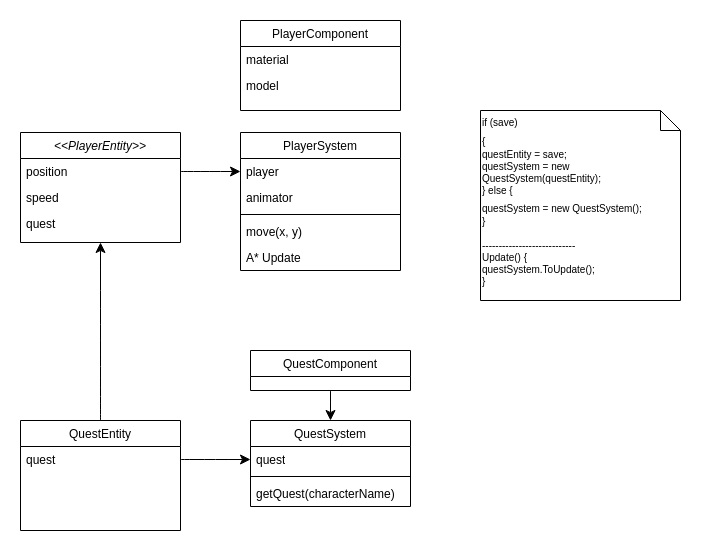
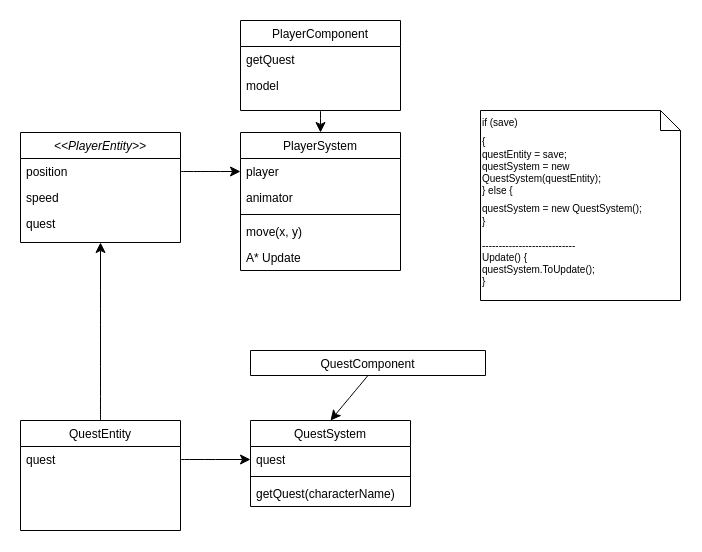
  <mxCell id="0" />
  <mxCell id="1" parent="0" />
  <mxCell id="2" value="&lt;&lt;PlayerEntity&gt;&gt;" style="swimlane;fontStyle=2;align=center;verticalAlign=top;childLayout=stackLayout;horizontal=1;startSize=26;horizontalStack=0;resizeParent=1;resizeLast=0;collapsible=1;marginBottom=0;rounded=0;shadow=0;strokeWidth=1;" parent="1" vertex="1"><mxGeometry x="20" y="132" width="160" height="110" as="geometry"><mxRectangle x="550" y="140" width="160" height="26" as="alternateBounds" /></mxGeometry></mxCell>
  <mxCell id="3" value="position" style="text;align=left;verticalAlign=top;spacingLeft=4;spacingRight=4;overflow=hidden;rotatable=0;points=[[0,0.5],[1,0.5]];portConstraint=eastwest;" parent="2" vertex="1"><mxGeometry y="26" width="160" height="26" as="geometry" /></mxCell>
  <mxCell id="4" value="speed" style="text;align=left;verticalAlign=top;spacingLeft=4;spacingRight=4;overflow=hidden;rotatable=0;points=[[0,0.5],[1,0.5]];portConstraint=eastwest;" parent="2" vertex="1"><mxGeometry y="52" width="160" height="26" as="geometry" /></mxCell>
  <mxCell id="5" value="quest" style="text;align=left;verticalAlign=top;spacingLeft=4;spacingRight=4;overflow=hidden;rotatable=0;points=[[0,0.5],[1,0.5]];portConstraint=eastwest;" parent="2" vertex="1"><mxGeometry y="78" width="160" height="26" as="geometry" /></mxCell>
+ <mxCell id="6" style="edgeStyle=none;curved=1;rounded=0;orthogonalLoop=1;jettySize=auto;html=1;exitX=0.5;exitY=1;exitDx=0;exitDy=0;entryX=0.5;entryY=0;entryDx=0;entryDy=0;fontSize=12;startSize=8;endSize=8;" parent="1" source="7" target="11" edge="1"><mxGeometry relative="1" as="geometry" /></mxCell>
  <mxCell id="7" value="PlayerComponent" style="swimlane;fontStyle=0;align=center;verticalAlign=top;childLayout=stackLayout;horizontal=1;startSize=26;horizontalStack=0;resizeParent=1;resizeLast=0;collapsible=1;marginBottom=0;rounded=0;shadow=0;strokeWidth=1;" parent="1" vertex="1"><mxGeometry x="240" y="20" width="160" height="90" as="geometry"><mxRectangle x="550" y="140" width="160" height="26" as="alternateBounds" /></mxGeometry></mxCell>
- <mxCell id="8" value="material" style="text;strokeColor=none;fillColor=none;align=left;verticalAlign=top;spacingLeft=4;spacingRight=4;overflow=hidden;rotatable=0;points=[[0,0.5],[1,0.5]];portConstraint=eastwest;whiteSpace=wrap;html=1;fontSize=12;" parent="7" vertex="1"><mxGeometry y="26" width="160" height="26" as="geometry" /></mxCell>
+ <mxCell id="8" value="getQuest" style="text;strokeColor=none;fillColor=none;align=left;verticalAlign=top;spacingLeft=4;spacingRight=4;overflow=hidden;rotatable=0;points=[[0,0.5],[1,0.5]];portConstraint=eastwest;whiteSpace=wrap;html=1;fontSize=12;" parent="7" vertex="1"><mxGeometry y="26" width="160" height="26" as="geometry" /></mxCell>
  <mxCell id="9" value="model" style="text;strokeColor=none;fillColor=none;align=left;verticalAlign=top;spacingLeft=4;spacingRight=4;overflow=hidden;rotatable=0;points=[[0,0.5],[1,0.5]];portConstraint=eastwest;whiteSpace=wrap;html=1;fontSize=12;" parent="7" vertex="1"><mxGeometry y="52" width="160" height="26" as="geometry" /></mxCell>
  <mxCell id="10" style="edgeStyle=none;curved=1;rounded=0;orthogonalLoop=1;jettySize=auto;html=1;exitX=0.5;exitY=0;exitDx=0;exitDy=0;fontSize=12;startSize=8;endSize=8;" parent="1" source="7" target="7" edge="1"><mxGeometry relative="1" as="geometry" /></mxCell>
  <mxCell id="11" value="PlayerSystem" style="swimlane;fontStyle=0;align=center;verticalAlign=top;childLayout=stackLayout;horizontal=1;startSize=26;horizontalStack=0;resizeParent=1;resizeParentMax=0;resizeLast=0;collapsible=1;marginBottom=0;whiteSpace=wrap;html=1;fontSize=12;" parent="1" vertex="1"><mxGeometry x="240" y="132" width="160" height="138" as="geometry" /></mxCell>
  <mxCell id="12" value="player" style="text;strokeColor=none;fillColor=none;align=left;verticalAlign=top;spacingLeft=4;spacingRight=4;overflow=hidden;rotatable=0;points=[[0,0.5],[1,0.5]];portConstraint=eastwest;whiteSpace=wrap;html=1;fontSize=12;" parent="11" vertex="1"><mxGeometry y="26" width="160" height="26" as="geometry" /></mxCell>
  <mxCell id="13" value="animator" style="text;strokeColor=none;fillColor=none;align=left;verticalAlign=top;spacingLeft=4;spacingRight=4;overflow=hidden;rotatable=0;points=[[0,0.5],[1,0.5]];portConstraint=eastwest;whiteSpace=wrap;html=1;fontSize=12;" parent="11" vertex="1"><mxGeometry y="52" width="160" height="26" as="geometry" /></mxCell>
  <mxCell id="14" value="" style="line;strokeWidth=1;fillColor=none;align=left;verticalAlign=middle;spacingTop=-1;spacingLeft=3;spacingRight=3;rotatable=0;labelPosition=right;points=[];portConstraint=eastwest;strokeColor=inherit;fontSize=16;" parent="11" vertex="1"><mxGeometry y="78" width="160" height="8" as="geometry" /></mxCell>
  <mxCell id="15" value="move(x, y)" style="text;strokeColor=none;fillColor=none;align=left;verticalAlign=top;spacingLeft=4;spacingRight=4;overflow=hidden;rotatable=0;points=[[0,0.5],[1,0.5]];portConstraint=eastwest;whiteSpace=wrap;html=1;fontSize=12;" parent="11" vertex="1"><mxGeometry y="86" width="160" height="26" as="geometry" /></mxCell>
  <mxCell id="16" value="A* Update" style="text;strokeColor=none;fillColor=none;align=left;verticalAlign=top;spacingLeft=4;spacingRight=4;overflow=hidden;rotatable=0;points=[[0,0.5],[1,0.5]];portConstraint=eastwest;whiteSpace=wrap;html=1;fontSize=12;" parent="11" vertex="1"><mxGeometry y="112" width="160" height="26" as="geometry" /></mxCell>
  <mxCell id="17" style="edgeStyle=none;curved=1;rounded=0;orthogonalLoop=1;jettySize=auto;html=1;exitX=0.5;exitY=0;exitDx=0;exitDy=0;entryX=0.5;entryY=1;entryDx=0;entryDy=0;fontSize=12;startSize=8;endSize=8;" parent="1" source="18" target="2" edge="1"><mxGeometry relative="1" as="geometry" /></mxCell>
  <mxCell id="18" value="QuestEntity" style="swimlane;fontStyle=0;align=center;verticalAlign=top;childLayout=stackLayout;horizontal=1;startSize=26;horizontalStack=0;resizeParent=1;resizeLast=0;collapsible=1;marginBottom=0;rounded=0;shadow=0;strokeWidth=1;" parent="1" vertex="1"><mxGeometry x="20" y="420" width="160" height="110" as="geometry"><mxRectangle x="550" y="140" width="160" height="26" as="alternateBounds" /></mxGeometry></mxCell>
  <mxCell id="19" value="quest" style="text;align=left;verticalAlign=top;spacingLeft=4;spacingRight=4;overflow=hidden;rotatable=0;points=[[0,0.5],[1,0.5]];portConstraint=eastwest;" parent="18" vertex="1"><mxGeometry y="26" width="160" height="26" as="geometry" /></mxCell>
  <mxCell id="20" style="edgeStyle=none;curved=1;rounded=0;orthogonalLoop=1;jettySize=auto;html=1;exitX=0.5;exitY=1;exitDx=0;exitDy=0;entryX=0.5;entryY=0;entryDx=0;entryDy=0;fontSize=12;startSize=8;endSize=8;" parent="1" source="21" target="23" edge="1"><mxGeometry relative="1" as="geometry" /></mxCell>
- <mxCell id="21" value="QuestComponent" style="swimlane;fontStyle=0;align=center;verticalAlign=top;childLayout=stackLayout;horizontal=1;startSize=26;horizontalStack=0;resizeParent=1;resizeLast=0;collapsible=1;marginBottom=0;rounded=0;shadow=0;strokeWidth=1;" parent="1" vertex="1"><mxGeometry x="250" y="350" width="160" height="40" as="geometry"><mxRectangle x="550" y="140" width="160" height="26" as="alternateBounds" /></mxGeometry></mxCell>
+ <mxCell id="21" value="QuestComponent" style="swimlane;fontStyle=0;align=center;verticalAlign=top;childLayout=stackLayout;horizontal=1;startSize=26;horizontalStack=0;resizeParent=1;resizeLast=0;collapsible=1;marginBottom=0;rounded=0;shadow=0;strokeWidth=1;" parent="1" vertex="1"><mxGeometry x="250" y="350" width="235" height="25" as="geometry"><mxRectangle x="550" y="140" width="160" height="26" as="alternateBounds" /></mxGeometry></mxCell>
  <mxCell id="22" style="edgeStyle=none;curved=1;rounded=0;orthogonalLoop=1;jettySize=auto;html=1;exitX=0.5;exitY=0;exitDx=0;exitDy=0;fontSize=12;startSize=8;endSize=8;" parent="1" source="21" target="21" edge="1"><mxGeometry relative="1" as="geometry" /></mxCell>
  <mxCell id="23" value="QuestSystem" style="swimlane;fontStyle=0;align=center;verticalAlign=top;childLayout=stackLayout;horizontal=1;startSize=26;horizontalStack=0;resizeParent=1;resizeParentMax=0;resizeLast=0;collapsible=1;marginBottom=0;whiteSpace=wrap;html=1;fontSize=12;" parent="1" vertex="1"><mxGeometry x="250" y="420" width="160" height="86" as="geometry" /></mxCell>
  <mxCell id="24" value="quest" style="text;strokeColor=none;fillColor=none;align=left;verticalAlign=top;spacingLeft=4;spacingRight=4;overflow=hidden;rotatable=0;points=[[0,0.5],[1,0.5]];portConstraint=eastwest;whiteSpace=wrap;html=1;fontSize=12;" parent="23" vertex="1"><mxGeometry y="26" width="160" height="26" as="geometry" /></mxCell>
  <mxCell id="25" value="" style="line;strokeWidth=1;fillColor=none;align=left;verticalAlign=middle;spacingTop=-1;spacingLeft=3;spacingRight=3;rotatable=0;labelPosition=right;points=[];portConstraint=eastwest;strokeColor=inherit;fontSize=16;" parent="23" vertex="1"><mxGeometry y="52" width="160" height="8" as="geometry" /></mxCell>
  <mxCell id="26" value="getQuest(characterName)" style="text;strokeColor=none;fillColor=none;align=left;verticalAlign=top;spacingLeft=4;spacingRight=4;overflow=hidden;rotatable=0;points=[[0,0.5],[1,0.5]];portConstraint=eastwest;whiteSpace=wrap;html=1;fontSize=12;" parent="23" vertex="1"><mxGeometry y="60" width="160" height="26" as="geometry" /></mxCell>
  <mxCell id="27" value="&lt;div style=&quot;&quot;&gt;&lt;span style=&quot;font-size: 10px; background-color: initial;&quot;&gt;if (save)&lt;br&gt;&lt;/span&gt;&lt;span style=&quot;background-color: initial; font-size: 10px;&quot;&gt;{&lt;/span&gt;&lt;/div&gt;&lt;font style=&quot;font-size: 10px;&quot;&gt;&lt;div style=&quot;&quot;&gt;&lt;span style=&quot;background-color: initial;&quot;&gt;questEntity = save;&lt;/span&gt;&lt;/div&gt;&lt;div style=&quot;&quot;&gt;&lt;span style=&quot;background-color: initial;&quot;&gt;questSystem = n&lt;/span&gt;&lt;span style=&quot;background-color: initial;&quot;&gt;ew&lt;span style=&quot;&quot;&gt; &lt;/span&gt;QuestSystem(questEntity);&lt;/span&gt;&lt;/div&gt;&lt;div style=&quot;&quot;&gt;&lt;span style=&quot;background-color: initial;&quot;&gt;} else {&lt;/span&gt;&lt;/div&gt;questSystem =&amp;nbsp;&lt;span style=&quot;background-color: initial;&quot;&gt;new QuestSystem();&lt;/span&gt;&lt;br&gt;&lt;div style=&quot;&quot;&gt;&lt;span style=&quot;background-color: initial;&quot;&gt;}&lt;/span&gt;&lt;/div&gt;&lt;div style=&quot;&quot;&gt;&lt;span style=&quot;background-color: initial;&quot;&gt;&lt;br&gt;&lt;/span&gt;&lt;/div&gt;&lt;div style=&quot;&quot;&gt;&lt;span style=&quot;background-color: initial;&quot;&gt;----------------------------&lt;/span&gt;&lt;/div&gt;&lt;div style=&quot;&quot;&gt;Update() {&lt;/div&gt;&lt;div style=&quot;&quot;&gt;questSystem.ToUpdate();&lt;br&gt;&lt;/div&gt;&lt;div style=&quot;&quot;&gt;}&lt;/div&gt;&lt;div style=&quot;&quot;&gt;&lt;span style=&quot;background-color: initial;&quot;&gt;&lt;br&gt;&lt;/span&gt;&lt;/div&gt;&lt;/font&gt;" style="shape=note;size=20;whiteSpace=wrap;html=1;fontSize=16;align=left;" parent="1" vertex="1"><mxGeometry x="480" y="110" width="200" height="190" as="geometry" /></mxCell>
  <mxCell id="28" style="edgeStyle=none;curved=1;rounded=0;orthogonalLoop=1;jettySize=auto;html=1;exitX=1;exitY=0.5;exitDx=0;exitDy=0;entryX=0;entryY=0.5;entryDx=0;entryDy=0;fontSize=12;startSize=8;endSize=8;" parent="1" source="19" target="24" edge="1"><mxGeometry relative="1" as="geometry" /></mxCell>
  <mxCell id="29" style="edgeStyle=none;curved=1;rounded=0;orthogonalLoop=1;jettySize=auto;html=1;exitX=1;exitY=0.5;exitDx=0;exitDy=0;entryX=0;entryY=0.5;entryDx=0;entryDy=0;fontSize=12;startSize=8;endSize=8;" parent="1" source="3" target="12" edge="1"><mxGeometry relative="1" as="geometry" /></mxCell>
